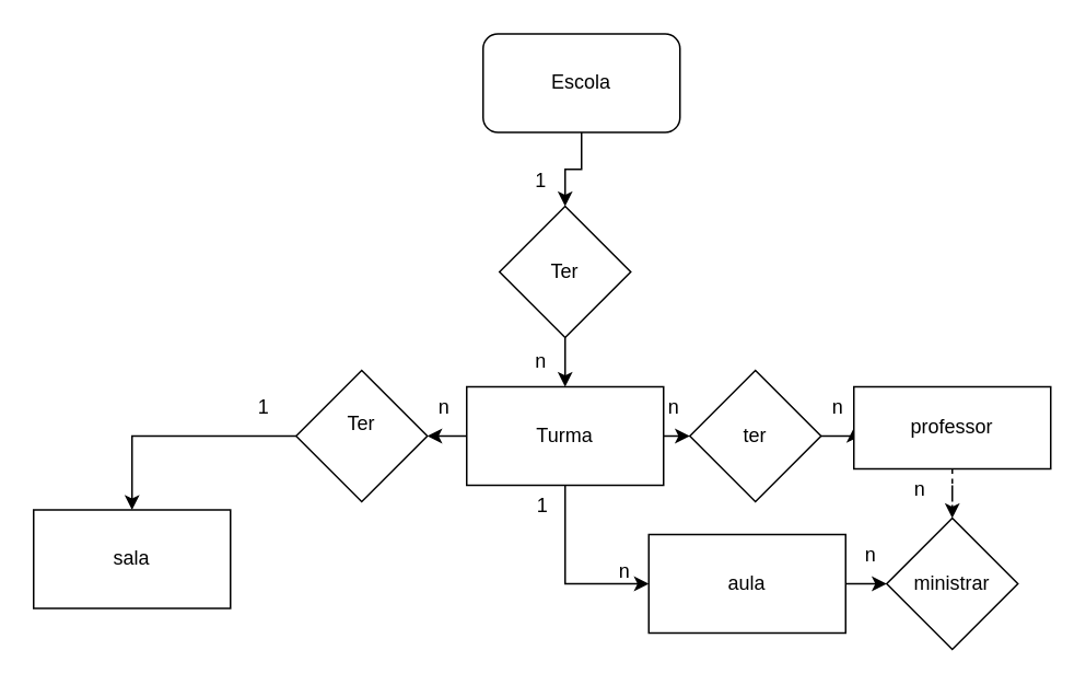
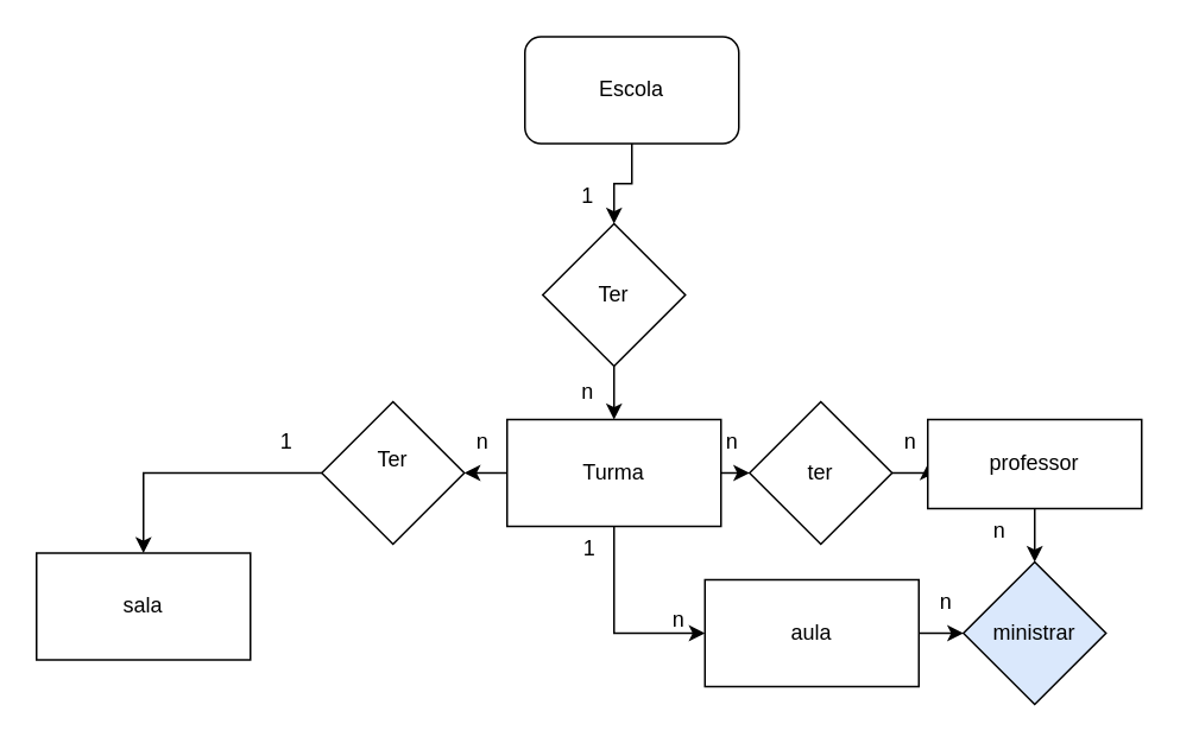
  <mxCell id="0" />
  <mxCell id="1" parent="0" />
  <mxCell id="2" style="edgeStyle=orthogonalEdgeStyle;rounded=0;orthogonalLoop=1;jettySize=auto;html=1;exitX=0.5;exitY=1;exitDx=0;exitDy=0;" edge="1" parent="1" source="3" target="5"><mxGeometry relative="1" as="geometry" /></mxCell>
  <mxCell id="3" value="&lt;div&gt;Escola&lt;/div&gt;" style="rounded=1;whiteSpace=wrap;html=1;" vertex="1" parent="1"><mxGeometry x="294" y="20" width="120" height="60" as="geometry" /></mxCell>
  <mxCell id="4" style="edgeStyle=orthogonalEdgeStyle;rounded=0;orthogonalLoop=1;jettySize=auto;html=1;exitX=0.5;exitY=1;exitDx=0;exitDy=0;entryX=0.5;entryY=0;entryDx=0;entryDy=0;" edge="1" parent="1" source="5" target="11"><mxGeometry relative="1" as="geometry" /></mxCell>
  <mxCell id="5" value="Ter" style="rhombus;whiteSpace=wrap;html=1;" vertex="1" parent="1"><mxGeometry x="304" y="125" width="80" height="80" as="geometry" /></mxCell>
  <mxCell id="6" value="1" style="text;html=1;align=center;verticalAlign=middle;resizable=0;points=[];autosize=1;strokeColor=none;fillColor=none;" vertex="1" parent="1"><mxGeometry x="314" y="95" width="30" height="30" as="geometry" /></mxCell>
  <mxCell id="7" value="&lt;div&gt;n&lt;/div&gt;" style="text;html=1;align=center;verticalAlign=middle;resizable=0;points=[];autosize=1;strokeColor=none;fillColor=none;" vertex="1" parent="1"><mxGeometry x="314" y="205" width="30" height="30" as="geometry" /></mxCell>
  <mxCell id="8" value="" style="edgeStyle=orthogonalEdgeStyle;rounded=0;orthogonalLoop=1;jettySize=auto;html=1;" edge="1" parent="1" source="11" target="13"><mxGeometry relative="1" as="geometry" /></mxCell>
  <mxCell id="9" style="edgeStyle=orthogonalEdgeStyle;rounded=0;orthogonalLoop=1;jettySize=auto;html=1;exitX=1;exitY=0.5;exitDx=0;exitDy=0;entryX=0;entryY=0.5;entryDx=0;entryDy=0;" edge="1" parent="1" source="11" target="18"><mxGeometry relative="1" as="geometry" /></mxCell>
  <mxCell id="10" style="edgeStyle=orthogonalEdgeStyle;rounded=0;orthogonalLoop=1;jettySize=auto;html=1;entryX=0;entryY=0.5;entryDx=0;entryDy=0;" edge="1" parent="1" source="11" target="25"><mxGeometry relative="1" as="geometry" /></mxCell>
  <mxCell id="11" value="Turma" style="whiteSpace=wrap;html=1;" vertex="1" parent="1"><mxGeometry x="284" y="235" width="120" height="60" as="geometry" /></mxCell>
  <mxCell id="12" style="edgeStyle=orthogonalEdgeStyle;rounded=0;orthogonalLoop=1;jettySize=auto;html=1;exitX=0;exitY=0.5;exitDx=0;exitDy=0;" edge="1" parent="1" source="13" target="14"><mxGeometry relative="1" as="geometry" /></mxCell>
  <mxCell id="13" value="&lt;div&gt;Ter&lt;/div&gt;&lt;div&gt;&lt;br&gt;&lt;/div&gt;" style="rhombus;whiteSpace=wrap;html=1;" vertex="1" parent="1"><mxGeometry x="180" y="225" width="80" height="80" as="geometry" /></mxCell>
  <mxCell id="14" value="sala" style="whiteSpace=wrap;html=1;" vertex="1" parent="1"><mxGeometry x="20" y="310" width="120" height="60" as="geometry" /></mxCell>
  <mxCell id="15" value="n" style="text;html=1;align=center;verticalAlign=middle;resizable=0;points=[];autosize=1;strokeColor=none;fillColor=none;" vertex="1" parent="1"><mxGeometry x="255" y="233" width="30" height="30" as="geometry" /></mxCell>
  <mxCell id="16" value="1" style="text;html=1;align=center;verticalAlign=middle;resizable=0;points=[];autosize=1;strokeColor=none;fillColor=none;" vertex="1" parent="1"><mxGeometry x="145" y="233" width="30" height="30" as="geometry" /></mxCell>
  <mxCell id="17" style="edgeStyle=orthogonalEdgeStyle;rounded=0;orthogonalLoop=1;jettySize=auto;html=1;exitX=1;exitY=0.5;exitDx=0;exitDy=0;entryX=0;entryY=0.5;entryDx=0;entryDy=0;" edge="1" parent="1" source="18" target="21"><mxGeometry relative="1" as="geometry" /></mxCell>
  <mxCell id="18" value="ter" style="rhombus;whiteSpace=wrap;html=1;" vertex="1" parent="1"><mxGeometry x="420" y="225" width="80" height="80" as="geometry" /></mxCell>
  <mxCell id="19" value="&lt;div&gt;n&lt;/div&gt;" style="text;html=1;align=center;verticalAlign=middle;resizable=0;points=[];autosize=1;strokeColor=none;fillColor=none;" vertex="1" parent="1"><mxGeometry x="395" y="233" width="30" height="30" as="geometry" /></mxCell>
- <mxCell id="20" value="" style="edgeStyle=orthogonalEdgeStyle;rounded=0;orthogonalLoop=1;jettySize=auto;html=1;dashed=1;" edge="1" parent="1" source="21" target="23"><mxGeometry relative="1" as="geometry" /></mxCell>
+ <mxCell id="20" value="" style="edgeStyle=orthogonalEdgeStyle;rounded=0;orthogonalLoop=1;jettySize=auto;html=1;" edge="1" parent="1" source="21" target="23"><mxGeometry relative="1" as="geometry" /></mxCell>
  <mxCell id="21" value="professor" style="whiteSpace=wrap;html=1;" vertex="1" parent="1"><mxGeometry x="520" y="235" width="120" height="50" as="geometry" /></mxCell>
  <mxCell id="22" value="&lt;div&gt;n&lt;/div&gt;" style="text;html=1;align=center;verticalAlign=middle;resizable=0;points=[];autosize=1;strokeColor=none;fillColor=none;" vertex="1" parent="1"><mxGeometry x="495" y="233" width="30" height="30" as="geometry" /></mxCell>
- <mxCell id="23" value="ministrar" style="rhombus;whiteSpace=wrap;html=1;" vertex="1" parent="1"><mxGeometry x="540" y="315" width="80" height="80" as="geometry" /></mxCell>
+ <mxCell id="23" value="ministrar" style="rhombus;whiteSpace=wrap;html=1;fillColor=#dae8fc;" vertex="1" parent="1"><mxGeometry x="540" y="315" width="80" height="80" as="geometry" /></mxCell>
  <mxCell id="24" value="" style="edgeStyle=orthogonalEdgeStyle;rounded=0;orthogonalLoop=1;jettySize=auto;html=1;" edge="1" parent="1" source="25" target="23"><mxGeometry relative="1" as="geometry" /></mxCell>
  <mxCell id="25" value="&lt;div&gt;aula&lt;/div&gt;" style="whiteSpace=wrap;html=1;" vertex="1" parent="1"><mxGeometry x="395" y="325" width="120" height="60" as="geometry" /></mxCell>
  <mxCell id="26" value="n" style="text;html=1;align=center;verticalAlign=middle;resizable=0;points=[];autosize=1;strokeColor=none;fillColor=none;" vertex="1" parent="1"><mxGeometry x="545" y="283" width="30" height="30" as="geometry" /></mxCell>
  <mxCell id="27" value="n" style="text;html=1;align=center;verticalAlign=middle;resizable=0;points=[];autosize=1;strokeColor=none;fillColor=none;" vertex="1" parent="1"><mxGeometry x="515" y="323" width="30" height="30" as="geometry" /></mxCell>
  <mxCell id="28" value="1" style="text;html=1;align=center;verticalAlign=middle;resizable=0;points=[];autosize=1;strokeColor=none;fillColor=none;" vertex="1" parent="1"><mxGeometry x="315" y="293" width="30" height="30" as="geometry" /></mxCell>
  <mxCell id="29" value="n" style="text;html=1;align=center;verticalAlign=middle;resizable=0;points=[];autosize=1;strokeColor=none;fillColor=none;" vertex="1" parent="1"><mxGeometry x="365" y="333" width="30" height="30" as="geometry" /></mxCell>
